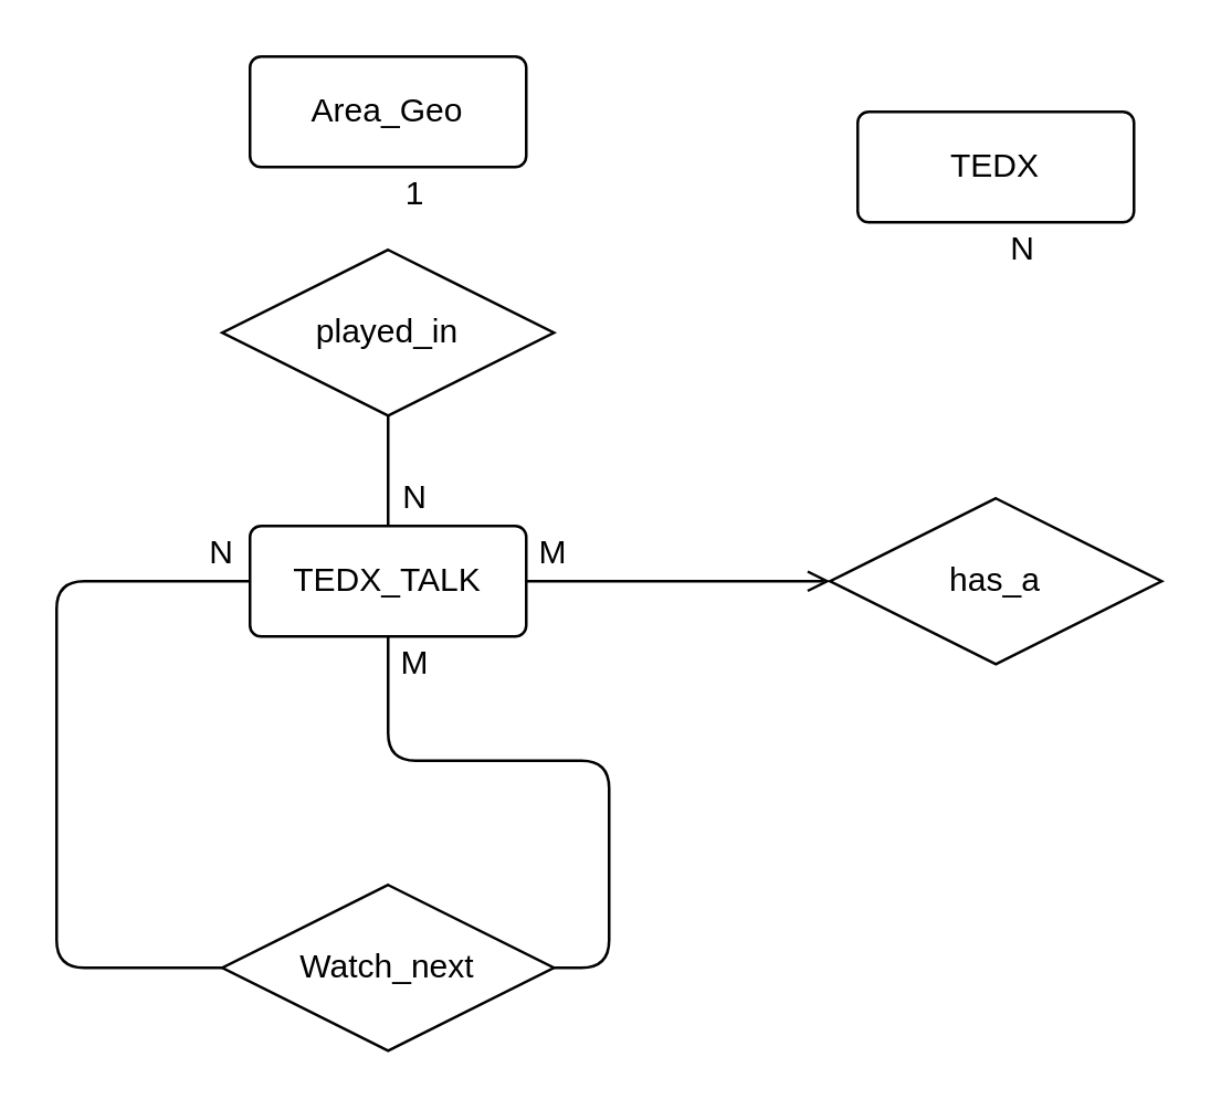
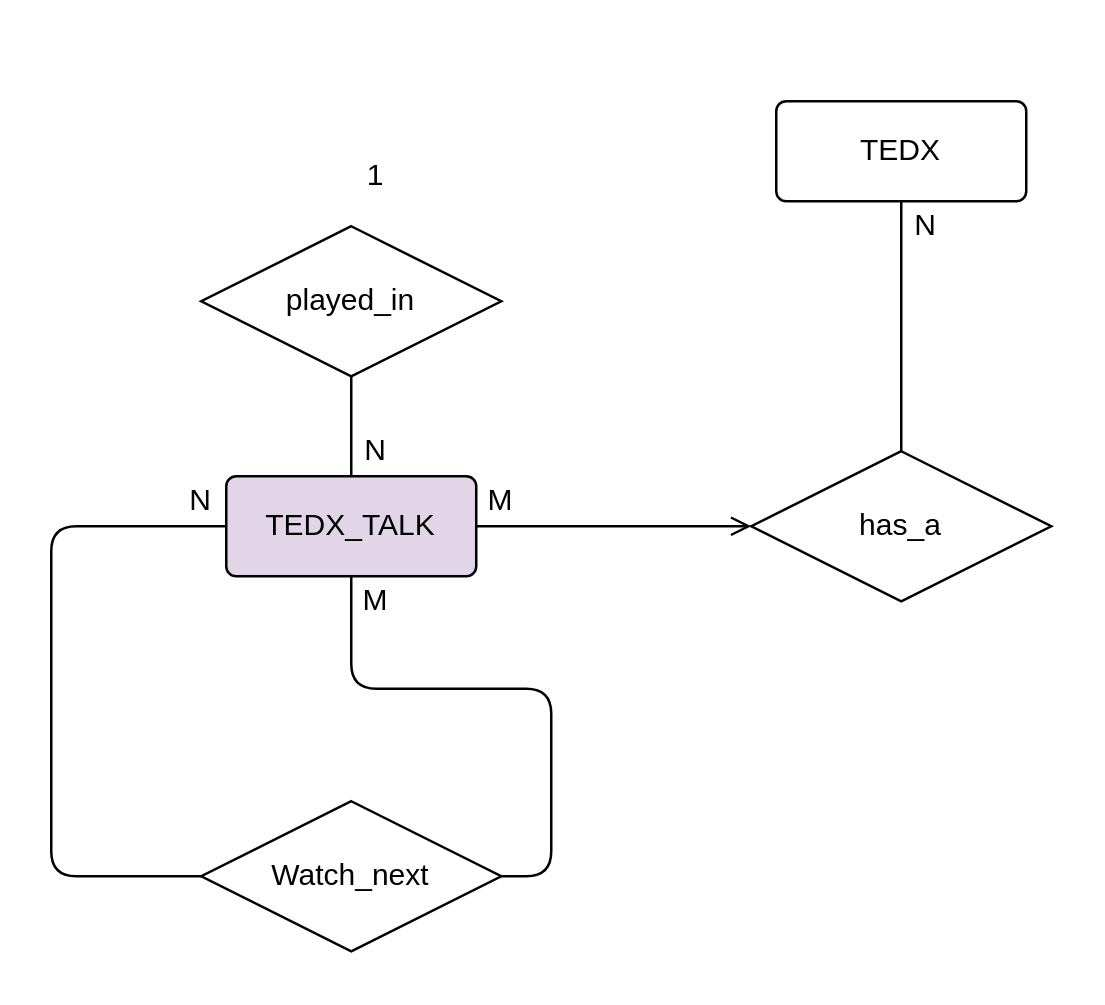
  <mxCell id="0" />
  <mxCell id="1" parent="0" />
  <mxCell id="2" style="edgeStyle=orthogonalEdgeStyle;rounded=0;orthogonalLoop=1;jettySize=auto;html=1;exitX=1;exitY=0.5;exitDx=0;exitDy=0;entryX=0;entryY=0.5;entryDx=0;entryDy=0;endArrow=open;endFill=0;" edge="1" parent="1" source="4" target="11"><mxGeometry relative="1" as="geometry" /></mxCell>
  <mxCell id="3" style="edgeStyle=orthogonalEdgeStyle;rounded=0;orthogonalLoop=1;jettySize=auto;html=1;exitX=0.5;exitY=0;exitDx=0;exitDy=0;endArrow=none;endFill=0;entryX=0.5;entryY=1;entryDx=0;entryDy=0;" edge="1" parent="1" source="4" target="15"><mxGeometry relative="1" as="geometry"><mxPoint x="140.2" y="150" as="targetPoint" /></mxGeometry></mxCell>
- <mxCell id="4" value="TEDX_TALK" style="rounded=1;arcSize=10;whiteSpace=wrap;html=1;align=center;" vertex="1" parent="1"><mxGeometry x="90" y="190" width="100" height="40" as="geometry" /></mxCell>
+ <mxCell id="4" value="TEDX_TALK" style="rounded=1;arcSize=10;whiteSpace=wrap;html=1;align=center;fillColor=#e1d5e7;" vertex="1" parent="1"><mxGeometry x="90" y="190" width="100" height="40" as="geometry" /></mxCell>
  <mxCell id="5" style="edgeStyle=orthogonalEdgeStyle;rounded=1;orthogonalLoop=1;jettySize=auto;html=1;entryX=0;entryY=0.5;entryDx=0;entryDy=0;endArrow=none;endFill=0;" edge="1" parent="1" source="7" target="4"><mxGeometry relative="1" as="geometry"><Array as="points"><mxPoint x="20" y="350" /><mxPoint x="20" y="210" /></Array></mxGeometry></mxCell>
  <mxCell id="6" style="edgeStyle=orthogonalEdgeStyle;rounded=1;orthogonalLoop=1;jettySize=auto;html=1;exitX=1;exitY=0.5;exitDx=0;exitDy=0;entryX=0.5;entryY=1;entryDx=0;entryDy=0;endArrow=none;endFill=0;" edge="1" parent="1" source="7" target="4"><mxGeometry relative="1" as="geometry" /></mxCell>
  <mxCell id="7" value="Watch_next" style="shape=rhombus;perimeter=rhombusPerimeter;whiteSpace=wrap;html=1;align=center;" vertex="1" parent="1"><mxGeometry x="80" y="320" width="120" height="60" as="geometry" /></mxCell>
  <mxCell id="8" value="N" style="text;html=1;strokeColor=none;fillColor=none;align=center;verticalAlign=middle;whiteSpace=wrap;rounded=0;" vertex="1" parent="1"><mxGeometry x="60" y="190" width="40" height="20" as="geometry" /></mxCell>
  <mxCell id="9" value="M" style="text;html=1;strokeColor=none;fillColor=none;align=center;verticalAlign=middle;whiteSpace=wrap;rounded=0;" vertex="1" parent="1"><mxGeometry x="130" y="230" width="40" height="20" as="geometry" /></mxCell>
+ <mxCell id="10" style="edgeStyle=orthogonalEdgeStyle;rounded=0;orthogonalLoop=1;jettySize=auto;html=1;exitX=0.5;exitY=0;exitDx=0;exitDy=0;entryX=0.5;entryY=1;entryDx=0;entryDy=0;endArrow=none;endFill=0;" edge="1" parent="1" source="11" target="13"><mxGeometry relative="1" as="geometry" /></mxCell>
  <mxCell id="11" value="has_a" style="shape=rhombus;perimeter=rhombusPerimeter;whiteSpace=wrap;html=1;align=center;" vertex="1" parent="1"><mxGeometry x="300" y="180" width="120" height="60" as="geometry" /></mxCell>
  <mxCell id="12" value="M" style="text;html=1;strokeColor=none;fillColor=none;align=center;verticalAlign=middle;whiteSpace=wrap;rounded=0;" vertex="1" parent="1"><mxGeometry x="180" y="190" width="40" height="20" as="geometry" /></mxCell>
  <mxCell id="13" value="TEDX" style="rounded=1;arcSize=10;whiteSpace=wrap;html=1;align=center;" vertex="1" parent="1"><mxGeometry x="310" y="40" width="100" height="40" as="geometry" /></mxCell>
  <mxCell id="14" value="N" style="text;html=1;strokeColor=none;fillColor=none;align=center;verticalAlign=middle;whiteSpace=wrap;rounded=0;" vertex="1" parent="1"><mxGeometry x="350" y="80" width="40" height="20" as="geometry" /></mxCell>
  <mxCell id="15" value="played_in" style="shape=rhombus;perimeter=rhombusPerimeter;whiteSpace=wrap;html=1;align=center;" vertex="1" parent="1"><mxGeometry x="80" y="90" width="120" height="60" as="geometry" /></mxCell>
- <mxCell id="16" value="Area_Geo" style="rounded=1;arcSize=10;whiteSpace=wrap;html=1;align=center;" vertex="1" parent="1"><mxGeometry x="90" y="20" width="100" height="40" as="geometry" /></mxCell>
  <mxCell id="17" value="1" style="text;html=1;strokeColor=none;fillColor=none;align=center;verticalAlign=middle;whiteSpace=wrap;rounded=0;" vertex="1" parent="1"><mxGeometry x="130" y="60" width="40" height="20" as="geometry" /></mxCell>
  <mxCell id="18" value="N" style="text;html=1;strokeColor=none;fillColor=none;align=center;verticalAlign=middle;whiteSpace=wrap;rounded=0;" vertex="1" parent="1"><mxGeometry x="130" y="170" width="40" height="20" as="geometry" /></mxCell>
